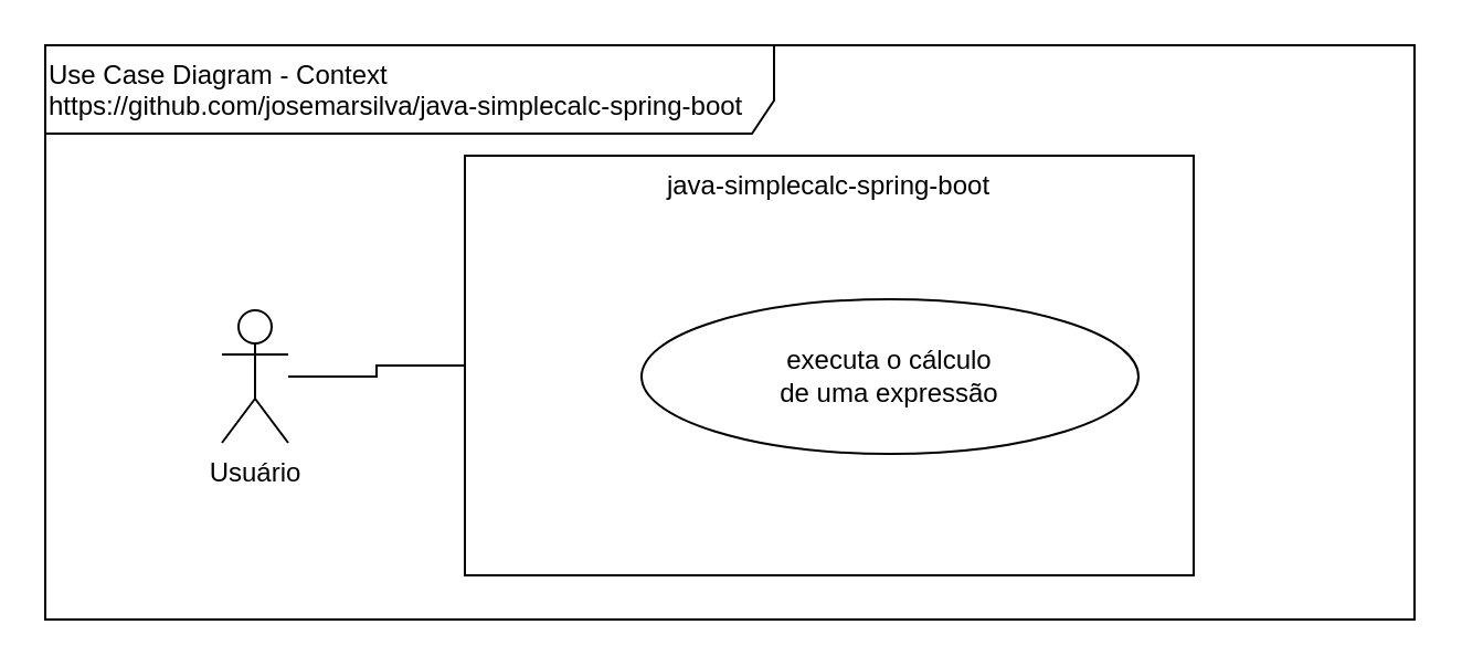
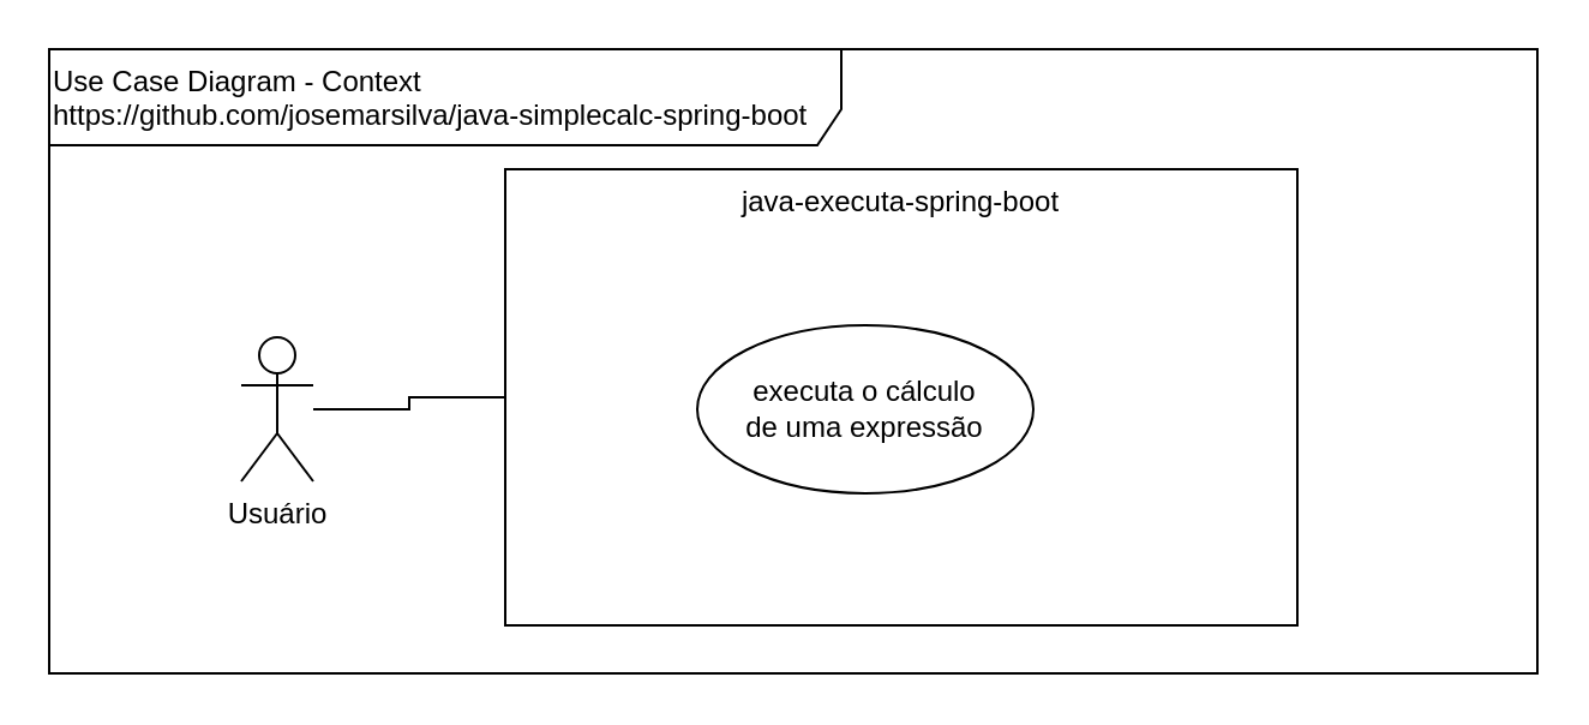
  <mxCell id="0" />
  <mxCell id="1" parent="0" />
  <mxCell id="2" value="Use Case Diagram - Context&lt;br&gt;https://github.com/josemarsilva/java-simplecalc-spring-boot&lt;br&gt;" style="shape=umlFrame;whiteSpace=wrap;html=1;width=330;height=40;verticalAlign=top;align=left;" parent="1" vertex="1"><mxGeometry x="20" y="20" width="620" height="260" as="geometry" /></mxCell>
  <mxCell id="3" value="&lt;div style=&quot;text-align: center&quot;&gt;&lt;span&gt;Usuário&lt;/span&gt;&lt;/div&gt;" style="shape=umlActor;verticalLabelPosition=bottom;labelBackgroundColor=#ffffff;verticalAlign=top;html=1;align=center;" parent="1" vertex="1"><mxGeometry x="100" y="140" width="30" height="60" as="geometry" /></mxCell>
- <mxCell id="4" value="&lt;div style=&quot;text-align: center&quot;&gt;&lt;span&gt;java-simplecalc-spring-boot&lt;/span&gt;&lt;/div&gt;" style="rounded=0;whiteSpace=wrap;html=1;align=center;verticalAlign=top;" parent="1" vertex="1"><mxGeometry x="210" y="70" width="330" height="190" as="geometry" /></mxCell>
- <mxCell id="5" value="executa o cálculo &lt;br&gt;de uma expressão" style="ellipse;whiteSpace=wrap;html=1;align=center;" parent="1" vertex="1"><mxGeometry x="290" y="135" width="225" height="70" as="geometry" /></mxCell>
+ <mxCell id="4" value="&lt;div style=&quot;text-align: center&quot;&gt;&lt;span&gt;java-executa-spring-boot&lt;/span&gt;&lt;/div&gt;" style="rounded=0;whiteSpace=wrap;html=1;align=center;verticalAlign=top;" parent="1" vertex="1"><mxGeometry x="210" y="70" width="330" height="190" as="geometry" /></mxCell>
+ <mxCell id="5" value="executa o cálculo &lt;br&gt;de uma expressão" style="ellipse;whiteSpace=wrap;html=1;align=center;" parent="1" vertex="1"><mxGeometry x="290" y="135" width="140" height="70" as="geometry" /></mxCell>
  <mxCell id="6" style="edgeStyle=orthogonalEdgeStyle;rounded=0;orthogonalLoop=1;jettySize=auto;html=1;endArrow=none;endFill=0;" parent="1" source="3" target="4" edge="1"><mxGeometry relative="1" as="geometry" /></mxCell>
